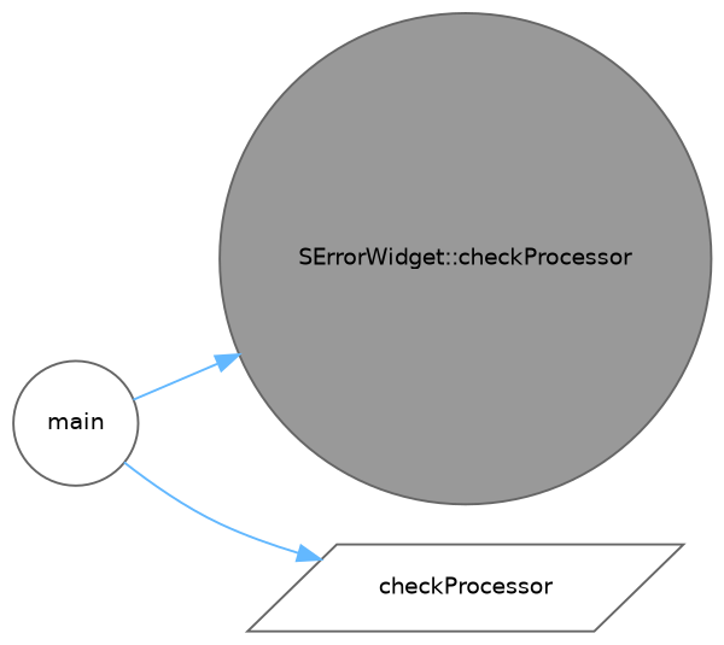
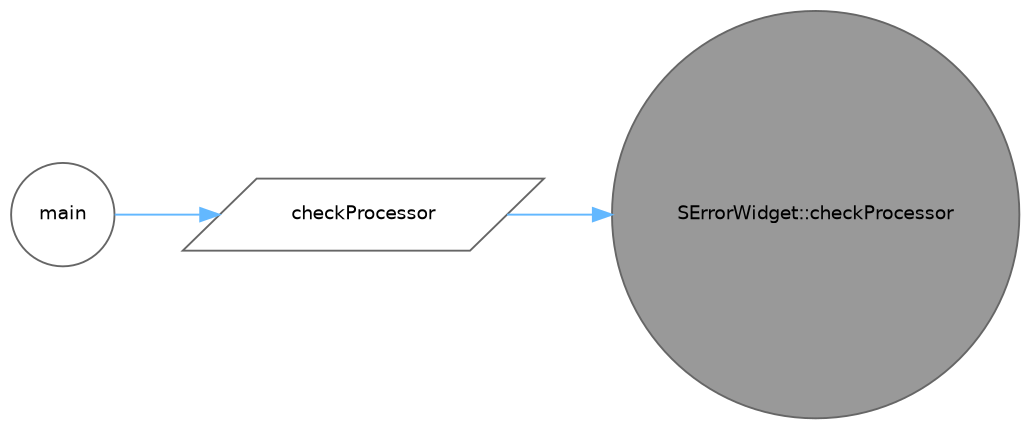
  digraph {
    rankdir=RL
    node [color=grey40 fillcolor=white fontname=Helvetica fontsize=10 shape=circle style=filled]
    edge [color=steelblue1 dir=back fontname=Helvetica fontsize=10 labelfontname=Helvetica labelfontsize=10 style=solid]
    n1 [color=gray40 fillcolor=grey60 fontcolor=black height=0.2 label="SErrorWidget::checkProcessor" width=0.4]
    n2 [height=0.2 label=checkProcessor shape=parallelogram width=0.4]
    n3 [height=0.2 label=main width=0.4]
-   n1 -> n3
+   n1 -> n2
    n2 -> n3
  }
